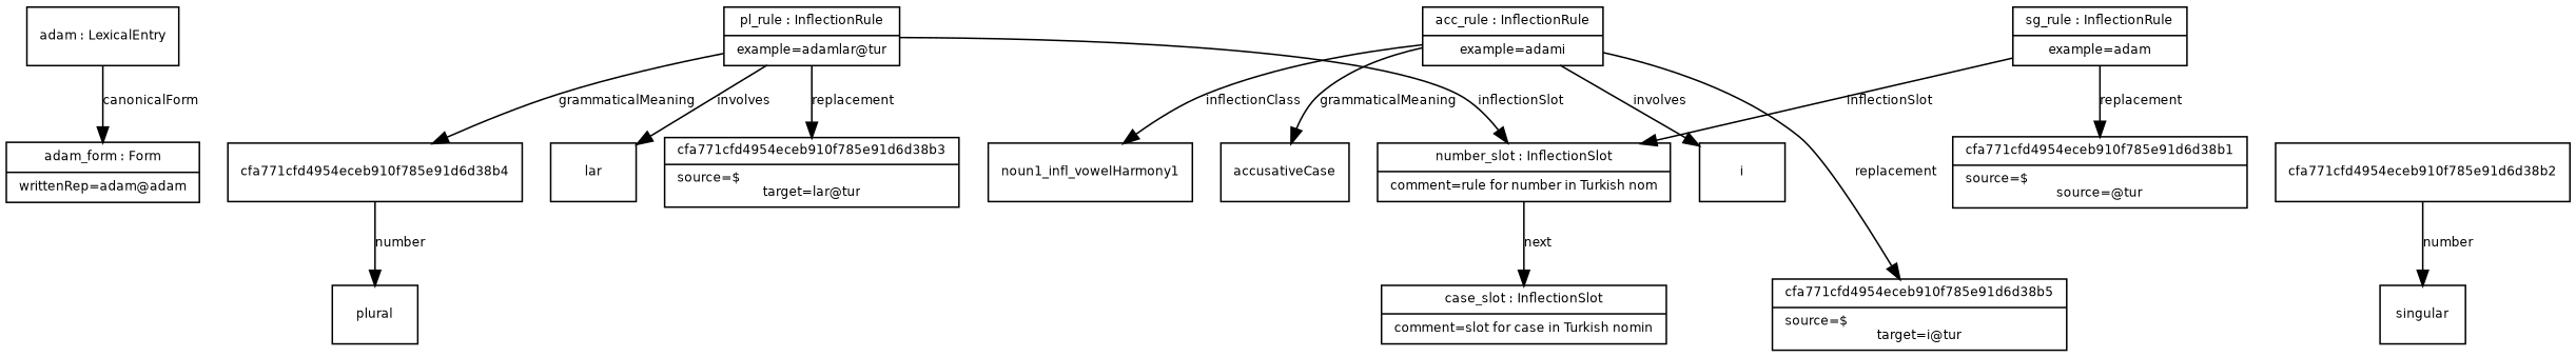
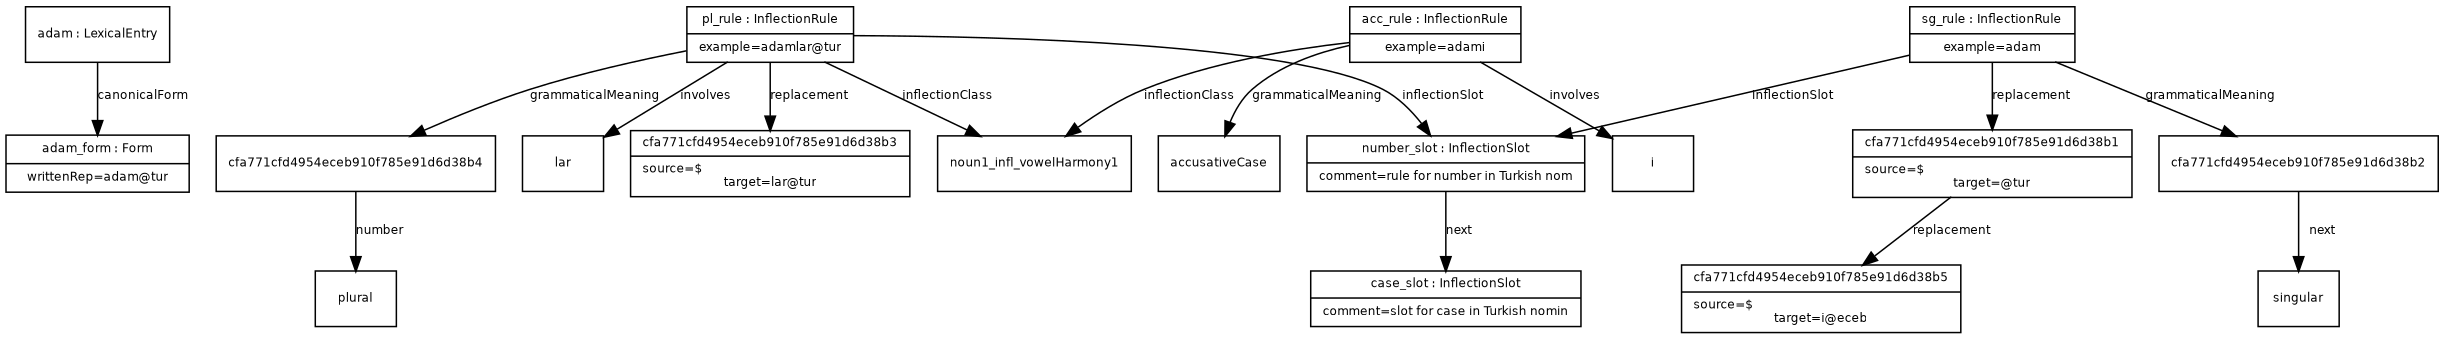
  digraph {
    fontname="Bitstream Vera Sans"
    fontsize=8
    node [fontname="Bitstream Vera Sans" fontsize=8 shape=record]
    edge [fontname="Bitstream Vera Sans" fontsize=8]
-   n1 [label="{adam_form : Form|writtenRep=adam@adam}"]
+   n1 [label="{adam_form : Form|writtenRep=adam@tur}"]
    n2 [label="{adam : LexicalEntry}"]
    n3 [label="{noun1_infl_vowelHarmony1}"]
    n4 [label="{cfa771cfd4954eceb910f785e91d6d38b3|source=$\ltarget=lar@tur}"]
    n5 [label="{pl_rule : InflectionRule|example=adamlar@tur}"]
    n6 [label="{cfa771cfd4954eceb910f785e91d6d38b4}"]
    n7 [label="{lar}"]
    n8 [label="{number_slot : InflectionSlot|comment=rule for number in Turkish nom}"]
    n9 [label="{plural}"]
    n10 [label="{case_slot : InflectionSlot|comment=slot for case in Turkish nomin}"]
-   n11 [label="{cfa771cfd4954eceb910f785e91d6d38b5|source=$\ltarget=i@tur}"]
+   n11 [label="{cfa771cfd4954eceb910f785e91d6d38b5|source=$\ltarget=i@eceb}"]
    n12 [label="{acc_rule : InflectionRule|example=adami}"]
    n13 [label="{accusativeCase}"]
    n14 [label="{i}"]
-   n15 [label="{cfa771cfd4954eceb910f785e91d6d38b1|source=$\lsource=@tur}"]
+   n15 [label="{cfa771cfd4954eceb910f785e91d6d38b1|source=$\ltarget=@tur}"]
    n16 [label="{sg_rule : InflectionRule|example=adam}"]
    n17 [label="{cfa771cfd4954eceb910f785e91d6d38b2}"]
    n18 [label="{singular}"]
    n2 -> n1 [label=canonicalForm]
+   n5 -> n3 [label=inflectionClass]
    n5 -> n4 [label=replacement]
    n5 -> n6 [label=grammaticalMeaning]
    n5 -> n7 [label=involves]
    n5 -> n8 [label=inflectionSlot]
    n6 -> n9 [label=number]
    n8 -> n10 [label=next]
    n12 -> n3 [label=inflectionClass]
-   n12 -> n11 [label=replacement]
+   n15 -> n11 [label=replacement]
    n12 -> n13 [label=grammaticalMeaning]
    n12 -> n14 [label=involves]
    n16 -> n8 [label=inflectionSlot]
    n16 -> n15 [label=replacement]
-   n17 -> n18 [label=number]
+   n16 -> n17 [label=grammaticalMeaning]
+   n17 -> n18 [label=next]
  }
